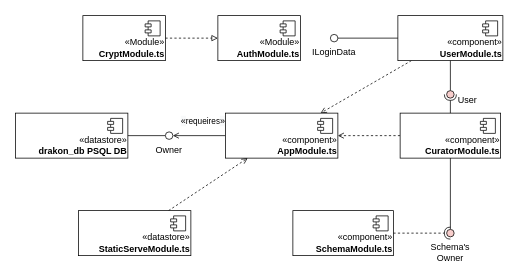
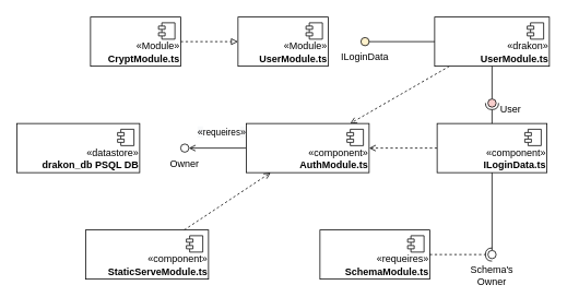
  <mxCell id="0" />
  <mxCell id="1" parent="0" />
- <mxCell id="2" value="«Module»&lt;br&gt;&lt;b&gt;AuthModule.ts&lt;/b&gt;" style="html=1;dropTarget=0;align=right;verticalAlign=bottom;" parent="1" vertex="1"><mxGeometry x="290" y="20" width="110" height="60" as="geometry" /></mxCell>
+ <mxCell id="2" value="«Module»&lt;br&gt;&lt;b&gt;UserModule.ts&lt;/b&gt;" style="html=1;dropTarget=0;align=right;verticalAlign=bottom;" parent="1" vertex="1"><mxGeometry x="290" y="20" width="110" height="60" as="geometry" /></mxCell>
  <mxCell id="3" value="" style="shape=module;jettyWidth=8;jettyHeight=4;" parent="2" vertex="1"><mxGeometry x="1" width="20" height="20" relative="1" as="geometry"><mxPoint x="-27" y="7" as="offset" /></mxGeometry></mxCell>
  <mxCell id="4" style="edgeStyle=orthogonalEdgeStyle;rounded=0;orthogonalLoop=1;jettySize=auto;html=1;endArrow=block;endFill=0;dashed=1;" parent="1" source="5" target="2" edge="1"><mxGeometry relative="1" as="geometry" /></mxCell>
  <mxCell id="5" value="«Module»&lt;br&gt;&lt;b&gt;CryptModule.ts&lt;/b&gt;" style="html=1;dropTarget=0;align=right;verticalAlign=bottom;" parent="1" vertex="1"><mxGeometry x="110" y="20" width="110" height="60" as="geometry" /></mxCell>
  <mxCell id="6" value="" style="shape=module;jettyWidth=8;jettyHeight=4;" parent="5" vertex="1"><mxGeometry x="1" width="20" height="20" relative="1" as="geometry"><mxPoint x="-27" y="7" as="offset" /></mxGeometry></mxCell>
  <mxCell id="7" style="rounded=0;orthogonalLoop=1;jettySize=auto;html=1;dashed=1;endArrow=open;endFill=0;" parent="1" source="8" target="13" edge="1"><mxGeometry relative="1" as="geometry" /></mxCell>
- <mxCell id="8" value="«component»&lt;br&gt;&lt;b&gt;UserModule.ts&lt;/b&gt;" style="html=1;dropTarget=0;align=right;verticalAlign=bottom;" parent="1" vertex="1"><mxGeometry x="530" y="20" width="140" height="60" as="geometry" /></mxCell>
+ <mxCell id="8" value="«drakon»&lt;br&gt;&lt;b&gt;UserModule.ts&lt;/b&gt;" style="html=1;dropTarget=0;align=right;verticalAlign=bottom;" parent="1" vertex="1"><mxGeometry x="530" y="20" width="140" height="60" as="geometry" /></mxCell>
  <mxCell id="9" value="" style="shape=module;jettyWidth=8;jettyHeight=4;" parent="8" vertex="1"><mxGeometry x="1" width="20" height="20" relative="1" as="geometry"><mxPoint x="-27" y="7" as="offset" /></mxGeometry></mxCell>
  <mxCell id="10" value="" style="rounded=0;orthogonalLoop=1;jettySize=auto;html=1;endArrow=none;endFill=0;" parent="1" source="8" target="11" edge="1"><mxGeometry relative="1" as="geometry"><mxPoint x="425" y="60" as="sourcePoint" /></mxGeometry></mxCell>
- <mxCell id="11" value="ILoginData" style="ellipse;whiteSpace=wrap;html=1;fontFamily=Helvetica;fontSize=12;fontColor=#000000;align=center;strokeColor=#000000;fillColor=#ffffff;points=[];aspect=fixed;resizable=0;labelPosition=center;verticalLabelPosition=bottom;verticalAlign=top;" parent="1" vertex="1"><mxGeometry x="440" y="45" width="10" height="10" as="geometry" /></mxCell>
+ <mxCell id="11" value="ILoginData" style="ellipse;whiteSpace=wrap;html=1;fontFamily=Helvetica;fontSize=12;fontColor=#000000;align=center;strokeColor=#000000;fillColor=#fff2cc;points=[];aspect=fixed;resizable=0;labelPosition=center;verticalLabelPosition=bottom;verticalAlign=top;" parent="1" vertex="1"><mxGeometry x="440" y="45" width="10" height="10" as="geometry" /></mxCell>
  <mxCell id="12" value="&lt;span style=&quot;font-size: 12px ; text-align: right ; background-color: rgb(248 , 249 , 250)&quot;&gt;«&lt;/span&gt;requeires&lt;span style=&quot;font-size: 12px ; text-align: right ; background-color: rgb(248 , 249 , 250)&quot;&gt;»&lt;/span&gt;" style="edgeStyle=none;rounded=0;orthogonalLoop=1;jettySize=auto;html=1;endArrow=open;endFill=0;labelPosition=center;verticalLabelPosition=top;align=center;verticalAlign=bottom;" parent="1" source="13" target="29" edge="1"><mxGeometry x="-0.143" y="-10" relative="1" as="geometry"><mxPoint as="offset" /></mxGeometry></mxCell>
- <mxCell id="13" value="«component»&lt;br&gt;&lt;b&gt;AppModule.ts&lt;/b&gt;" style="html=1;dropTarget=0;align=right;verticalAlign=bottom;" parent="1" vertex="1"><mxGeometry x="300" y="150" width="150" height="60" as="geometry" /></mxCell>
+ <mxCell id="13" value="«component»&lt;br&gt;&lt;b&gt;AuthModule.ts&lt;/b&gt;" style="html=1;dropTarget=0;align=right;verticalAlign=bottom;" parent="1" vertex="1"><mxGeometry x="300" y="150" width="150" height="60" as="geometry" /></mxCell>
  <mxCell id="14" value="" style="shape=module;jettyWidth=8;jettyHeight=4;" parent="13" vertex="1"><mxGeometry x="1" width="20" height="20" relative="1" as="geometry"><mxPoint x="-27" y="7" as="offset" /></mxGeometry></mxCell>
  <mxCell id="15" style="edgeStyle=none;rounded=0;orthogonalLoop=1;jettySize=auto;html=1;dashed=1;endArrow=open;endFill=0;" parent="1" source="16" target="13" edge="1"><mxGeometry relative="1" as="geometry" /></mxCell>
- <mxCell id="16" value="«component»&lt;br&gt;&lt;b&gt;CuratorModule.ts&lt;/b&gt;" style="html=1;dropTarget=0;align=right;verticalAlign=bottom;" parent="1" vertex="1"><mxGeometry x="533" y="150" width="134" height="60" as="geometry" /></mxCell>
+ <mxCell id="16" value="«component»&lt;br&gt;&lt;b&gt;ILoginData.ts&lt;/b&gt;" style="html=1;dropTarget=0;align=right;verticalAlign=bottom;" parent="1" vertex="1"><mxGeometry x="533" y="150" width="134" height="60" as="geometry" /></mxCell>
  <mxCell id="17" value="" style="shape=module;jettyWidth=8;jettyHeight=4;" parent="16" vertex="1"><mxGeometry x="1" width="20" height="20" relative="1" as="geometry"><mxPoint x="-27" y="7" as="offset" /></mxGeometry></mxCell>
  <mxCell id="18" value="" style="rounded=0;orthogonalLoop=1;jettySize=auto;html=1;endArrow=none;endFill=0;" parent="1" source="8" target="20" edge="1"><mxGeometry relative="1" as="geometry"><mxPoint x="580" y="125" as="sourcePoint" /></mxGeometry></mxCell>
  <mxCell id="19" value="" style="rounded=0;orthogonalLoop=1;jettySize=auto;html=1;endArrow=halfCircle;endFill=0;entryX=0.5;entryY=0.5;entryDx=0;entryDy=0;endSize=6;strokeWidth=1;" parent="1" source="16" target="20" edge="1"><mxGeometry relative="1" as="geometry"><mxPoint x="620" y="125" as="sourcePoint" /></mxGeometry></mxCell>
  <mxCell id="20" value="&amp;nbsp; &amp;nbsp; &amp;nbsp;User" style="ellipse;whiteSpace=wrap;html=1;fontFamily=Helvetica;fontSize=12;fontColor=#000000;align=left;strokeColor=#000000;fillColor=#f8cecc;points=[];aspect=fixed;resizable=0;labelPosition=right;verticalLabelPosition=middle;verticalAlign=middle;" parent="1" vertex="1"><mxGeometry x="595" y="120" width="10" height="10" as="geometry" /></mxCell>
- <mxCell id="21" value="«component»&lt;br&gt;&lt;b&gt;SchemaModule.ts&lt;br&gt;&lt;/b&gt;" style="html=1;dropTarget=0;align=right;verticalAlign=bottom;" parent="1" vertex="1"><mxGeometry x="390" y="280" width="134" height="60" as="geometry" /></mxCell>
+ <mxCell id="21" value="«requeires»&lt;br&gt;&lt;b&gt;SchemaModule.ts&lt;br&gt;&lt;/b&gt;" style="html=1;dropTarget=0;align=right;verticalAlign=bottom;" parent="1" vertex="1"><mxGeometry x="390" y="280" width="134" height="60" as="geometry" /></mxCell>
  <mxCell id="22" value="" style="shape=module;jettyWidth=8;jettyHeight=4;" parent="21" vertex="1"><mxGeometry x="1" width="20" height="20" relative="1" as="geometry"><mxPoint x="-27" y="7" as="offset" /></mxGeometry></mxCell>
  <mxCell id="23" value="«datastore»&lt;br&gt;&lt;b&gt;drakon_db PSQL DB&lt;/b&gt;" style="html=1;dropTarget=0;align=right;verticalAlign=bottom;" parent="1" vertex="1"><mxGeometry x="20" y="150" width="150" height="60" as="geometry" /></mxCell>
  <mxCell id="24" value="" style="shape=module;jettyWidth=8;jettyHeight=4;" parent="23" vertex="1"><mxGeometry x="1" width="20" height="20" relative="1" as="geometry"><mxPoint x="-27" y="7" as="offset" /></mxGeometry></mxCell>
  <mxCell id="25" value="" style="rounded=0;orthogonalLoop=1;jettySize=auto;html=1;endArrow=none;endFill=0;" parent="1" source="16" target="27" edge="1"><mxGeometry relative="1" as="geometry"><mxPoint x="520" y="245" as="sourcePoint" /></mxGeometry></mxCell>
  <mxCell id="26" value="" style="rounded=0;orthogonalLoop=1;jettySize=auto;html=1;endArrow=halfCircle;endFill=0;entryX=0.5;entryY=0.5;entryDx=0;entryDy=0;endSize=6;strokeWidth=1;dashed=1;" parent="1" source="21" target="27" edge="1"><mxGeometry relative="1" as="geometry"><mxPoint x="560" y="245" as="sourcePoint" /></mxGeometry></mxCell>
- <mxCell id="27" value="Schema's Owner" style="ellipse;whiteSpace=wrap;html=1;fontFamily=Helvetica;fontSize=12;fontColor=#000000;align=center;strokeColor=#000000;fillColor=#f8cecc;points=[];aspect=fixed;resizable=0;labelPosition=center;verticalLabelPosition=bottom;verticalAlign=top;" parent="1" vertex="1"><mxGeometry x="595" y="305" width="10" height="10" as="geometry" /></mxCell>
- <mxCell id="28" value="" style="rounded=0;orthogonalLoop=1;jettySize=auto;html=1;endArrow=none;endFill=0;" parent="1" source="23" target="29" edge="1"><mxGeometry relative="1" as="geometry"><mxPoint x="310" y="175" as="sourcePoint" /></mxGeometry></mxCell>
+ <mxCell id="27" value="Schema's Owner" style="ellipse;whiteSpace=wrap;html=1;fontFamily=Helvetica;fontSize=12;fontColor=#000000;align=center;strokeColor=#000000;fillColor=#ffffff;points=[];aspect=fixed;resizable=0;labelPosition=center;verticalLabelPosition=bottom;verticalAlign=top;" parent="1" vertex="1"><mxGeometry x="595" y="305" width="10" height="10" as="geometry" /></mxCell>
  <mxCell id="29" value="Owner" style="ellipse;whiteSpace=wrap;html=1;fontFamily=Helvetica;fontSize=12;fontColor=#000000;align=center;strokeColor=#000000;fillColor=#ffffff;points=[];aspect=fixed;resizable=0;labelPosition=center;verticalLabelPosition=bottom;verticalAlign=top;" parent="1" vertex="1"><mxGeometry x="220" y="175" width="10" height="10" as="geometry" /></mxCell>
  <mxCell id="30" style="rounded=0;orthogonalLoop=1;jettySize=auto;html=1;endArrow=open;endFill=0;dashed=1;" edge="1" parent="1" source="31" target="13"><mxGeometry relative="1" as="geometry" /></mxCell>
- <mxCell id="31" value="«datastore»&lt;br&gt;&lt;b&gt;StaticServeModule.ts&lt;/b&gt;" style="html=1;dropTarget=0;align=right;verticalAlign=bottom;" vertex="1" parent="1"><mxGeometry x="104" y="280" width="150" height="60" as="geometry" /></mxCell>
+ <mxCell id="31" value="«component»&lt;br&gt;&lt;b&gt;StaticServeModule.ts&lt;/b&gt;" style="html=1;dropTarget=0;align=right;verticalAlign=bottom;" vertex="1" parent="1"><mxGeometry x="104" y="280" width="150" height="60" as="geometry" /></mxCell>
  <mxCell id="32" value="" style="shape=module;jettyWidth=8;jettyHeight=4;" vertex="1" parent="31"><mxGeometry x="1" width="20" height="20" relative="1" as="geometry"><mxPoint x="-27" y="7" as="offset" /></mxGeometry></mxCell>
